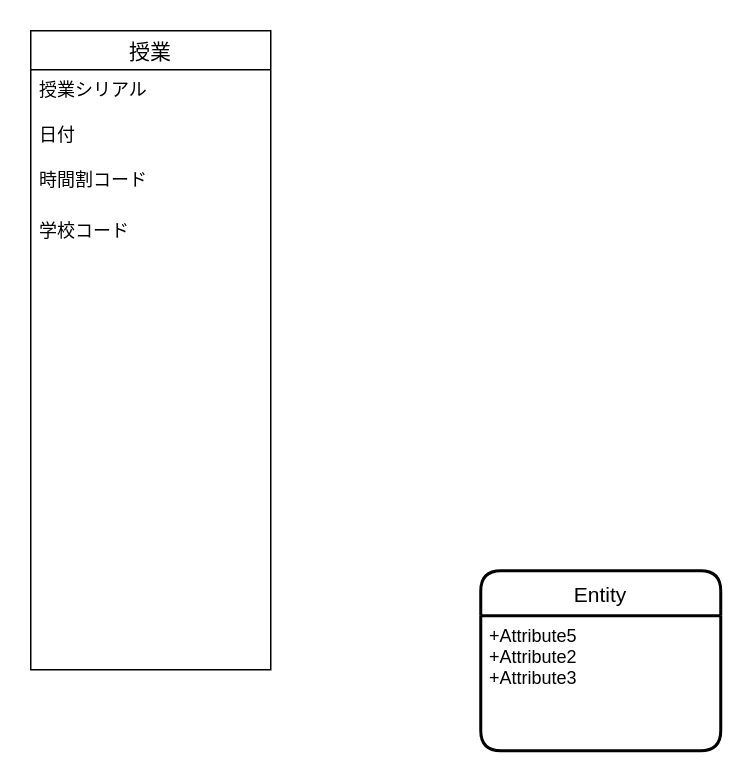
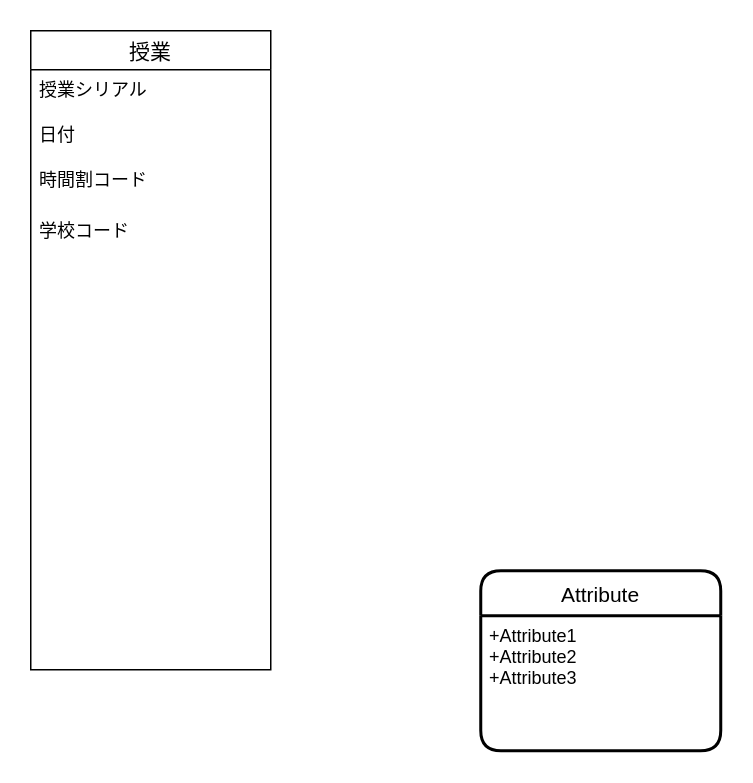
  <mxCell id="0" />
  <mxCell id="1" parent="0" />
  <mxCell id="2" value="授業" style="swimlane;fontStyle=0;childLayout=stackLayout;horizontal=1;startSize=26;horizontalStack=0;resizeParent=1;resizeParentMax=0;resizeLast=0;collapsible=1;marginBottom=0;align=center;fontSize=14;" vertex="1" parent="1"><mxGeometry x="20" y="20" width="160" height="426" as="geometry" /></mxCell>
  <mxCell id="3" value="授業シリアル" style="text;strokeColor=none;fillColor=none;spacingLeft=4;spacingRight=4;overflow=hidden;rotatable=0;points=[[0,0.5],[1,0.5]];portConstraint=eastwest;fontSize=12;" vertex="1" parent="2"><mxGeometry y="26" width="160" height="30" as="geometry" /></mxCell>
  <mxCell id="4" value="日付" style="text;strokeColor=none;fillColor=none;spacingLeft=4;spacingRight=4;overflow=hidden;rotatable=0;points=[[0,0.5],[1,0.5]];portConstraint=eastwest;fontSize=12;" vertex="1" parent="2"><mxGeometry y="56" width="160" height="30" as="geometry" /></mxCell>
  <mxCell id="5" value="時間割コード" style="text;strokeColor=none;fillColor=none;spacingLeft=4;spacingRight=4;overflow=hidden;rotatable=0;points=[[0,0.5],[1,0.5]];portConstraint=eastwest;fontSize=12;" vertex="1" parent="2"><mxGeometry y="86" width="160" height="34" as="geometry" /></mxCell>
  <mxCell id="6" value="学校コード" style="text;strokeColor=none;fillColor=none;spacingLeft=4;spacingRight=4;overflow=hidden;rotatable=0;points=[[0,0.5],[1,0.5]];portConstraint=eastwest;fontSize=12;" vertex="1" parent="2"><mxGeometry y="120" width="160" height="34" as="geometry" /></mxCell>
  <mxCell id="7" style="text;strokeColor=none;fillColor=none;spacingLeft=4;spacingRight=4;overflow=hidden;rotatable=0;points=[[0,0.5],[1,0.5]];portConstraint=eastwest;fontSize=12;" vertex="1" parent="2"><mxGeometry y="154" width="160" height="34" as="geometry" /></mxCell>
  <mxCell id="8" style="text;strokeColor=none;fillColor=none;spacingLeft=4;spacingRight=4;overflow=hidden;rotatable=0;points=[[0,0.5],[1,0.5]];portConstraint=eastwest;fontSize=12;" vertex="1" parent="2"><mxGeometry y="188" width="160" height="34" as="geometry" /></mxCell>
  <mxCell id="9" style="text;strokeColor=none;fillColor=none;spacingLeft=4;spacingRight=4;overflow=hidden;rotatable=0;points=[[0,0.5],[1,0.5]];portConstraint=eastwest;fontSize=12;" vertex="1" parent="2"><mxGeometry y="222" width="160" height="34" as="geometry" /></mxCell>
  <mxCell id="10" style="text;strokeColor=none;fillColor=none;spacingLeft=4;spacingRight=4;overflow=hidden;rotatable=0;points=[[0,0.5],[1,0.5]];portConstraint=eastwest;fontSize=12;" vertex="1" parent="2"><mxGeometry y="256" width="160" height="34" as="geometry" /></mxCell>
  <mxCell id="11" style="text;strokeColor=none;fillColor=none;spacingLeft=4;spacingRight=4;overflow=hidden;rotatable=0;points=[[0,0.5],[1,0.5]];portConstraint=eastwest;fontSize=12;" vertex="1" parent="2"><mxGeometry y="290" width="160" height="34" as="geometry" /></mxCell>
  <mxCell id="12" style="text;strokeColor=none;fillColor=none;spacingLeft=4;spacingRight=4;overflow=hidden;rotatable=0;points=[[0,0.5],[1,0.5]];portConstraint=eastwest;fontSize=12;" vertex="1" parent="2"><mxGeometry y="324" width="160" height="34" as="geometry" /></mxCell>
  <mxCell id="13" style="text;strokeColor=none;fillColor=none;spacingLeft=4;spacingRight=4;overflow=hidden;rotatable=0;points=[[0,0.5],[1,0.5]];portConstraint=eastwest;fontSize=12;" vertex="1" parent="2"><mxGeometry y="358" width="160" height="34" as="geometry" /></mxCell>
  <mxCell id="14" style="text;strokeColor=none;fillColor=none;spacingLeft=4;spacingRight=4;overflow=hidden;rotatable=0;points=[[0,0.5],[1,0.5]];portConstraint=eastwest;fontSize=12;" vertex="1" parent="2"><mxGeometry y="392" width="160" height="34" as="geometry" /></mxCell>
- <mxCell id="15" value="Entity" style="swimlane;childLayout=stackLayout;horizontal=1;startSize=30;horizontalStack=0;rounded=1;fontSize=14;fontStyle=0;strokeWidth=2;resizeParent=0;resizeLast=1;shadow=0;dashed=0;align=center;" vertex="1" parent="1"><mxGeometry x="320" y="380" width="160" height="120" as="geometry" /></mxCell>
- <mxCell id="16" value="+Attribute5&#10;+Attribute2&#10;+Attribute3" style="align=left;strokeColor=none;fillColor=none;spacingLeft=4;fontSize=12;verticalAlign=top;resizable=0;rotatable=0;part=1;" vertex="1" parent="15"><mxGeometry y="30" width="160" height="90" as="geometry" /></mxCell>
+ <mxCell id="15" value="Attribute" style="swimlane;childLayout=stackLayout;horizontal=1;startSize=30;horizontalStack=0;rounded=1;fontSize=14;fontStyle=0;strokeWidth=2;resizeParent=0;resizeLast=1;shadow=0;dashed=0;align=center;" vertex="1" parent="1"><mxGeometry x="320" y="380" width="160" height="120" as="geometry" /></mxCell>
+ <mxCell id="16" value="+Attribute1&#10;+Attribute2&#10;+Attribute3" style="align=left;strokeColor=none;fillColor=none;spacingLeft=4;fontSize=12;verticalAlign=top;resizable=0;rotatable=0;part=1;" vertex="1" parent="15"><mxGeometry y="30" width="160" height="90" as="geometry" /></mxCell>
